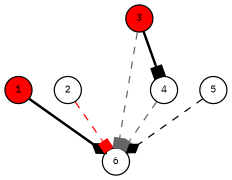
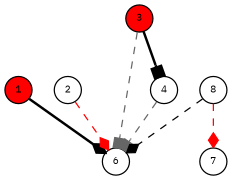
  digraph {
    fontname="IBM Plex Mono"
    node [fontname="IBM Plex Mono" fontsize=8 margin=0.01 shape=circle]
    edge [arrowhead=diamond color=black fontname="IBM Plex Mono" style=dashed]
    n1 [fillcolor=red height=0.3 label=1 style=filled width=0.3]
    n2 [height=0.3 label=6 width=0.3]
    n3 [height=0.3 label=2 width=0.3]
    n4 [fillcolor=red height=0.3 label=3 style=filled width=0.3]
    n5 [height=0.3 label=4 width=0.3]
-   n6 [height=0.3 label=5 width=0.3]
+   n6 [height=0.3 label=8 width=0.3]
+   7 [height=0.3 width=0.3]
    n1 -> n2 [style=bold]
-   n3 -> n2 [arrowhead=box color=red]
+   n3 -> n2 [color=red]
    n4 -> n2 [arrowhead=box color=gray40]
    n4 -> n5 [arrowhead=box style=bold]
    n5 -> n2 [arrowhead=box color=gray40]
    n6 -> n2
+   n6 -> 7 [color=red]
  }
